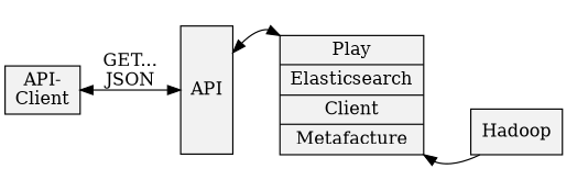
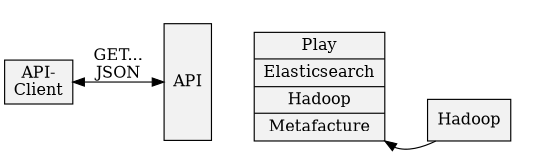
  digraph {
    rankdir=LR
    node [fillcolor=gray95 shape=box style=filled]
    edge [dir=both]
    n1 [height=1.4 label=API width=.1]
-   n2 [label="{{Play|Elasticsearch|Client|Metafacture}}" shape=record]
+   n2 [label="{{Play|Elasticsearch|Hadoop|Metafacture}}" shape=record]
    n3 [label=Hadoop width=1]
    n4 [label="API-\nClient"]
    subgraph cluster_1 {
      style=invis
      n1
      n2
      n3
    }
-   n1 -> n2 [headport=nw]
    n2 -> n3 [dir=back tailport=se]
    n4 -> n1 [label="GET...\nJSON"]
  }
